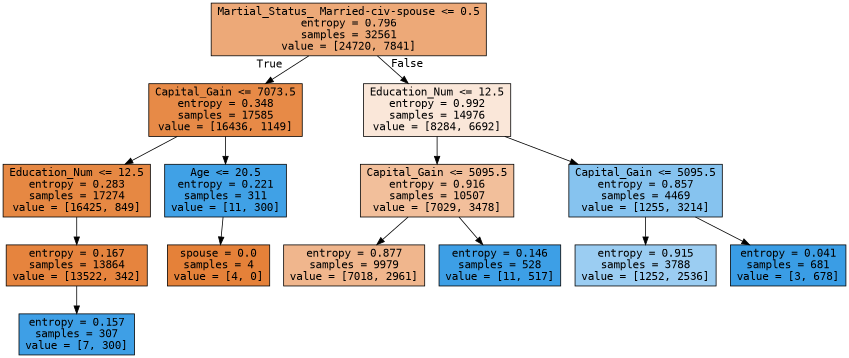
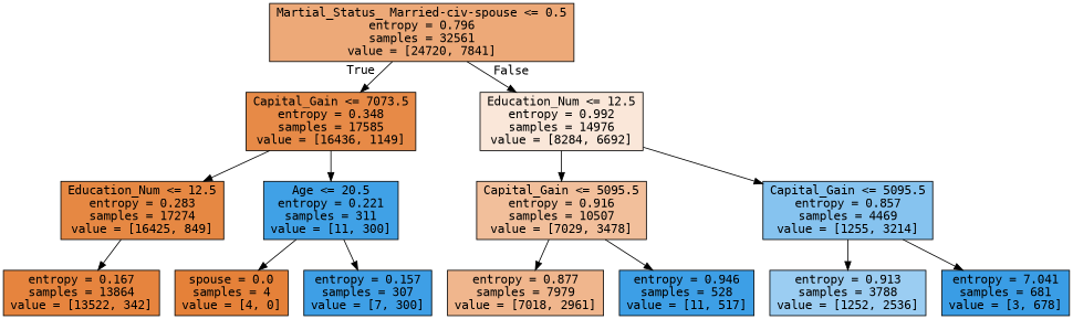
  digraph {
    fontname="DejaVu Sans Mono"
    node [color=black fontname="DejaVu Sans Mono" shape=box style=filled]
    edge [fontname="DejaVu Sans Mono"]
    n1 [fillcolor="#eda978" label="Martial_Status_ Married-civ-spouse <= 0.5\nentropy = 0.796\nsamples = 32561\nvalue = [24720, 7841]"]
    n2 [fillcolor="#e78a47" label="Capital_Gain <= 7073.5\nentropy = 0.348\nsamples = 17585\nvalue = [16436, 1149]"]
    n3 [fillcolor="#fae7d9" label="Education_Num <= 12.5\nentropy = 0.992\nsamples = 14976\nvalue = [8284, 6692]"]
    n4 [fillcolor="#e68843" label="Education_Num <= 12.5\nentropy = 0.283\nsamples = 17274\nvalue = [16425, 849]"]
    n5 [fillcolor="#40a1e6" label="Age <= 20.5\nentropy = 0.221\nsamples = 311\nvalue = [11, 300]"]
    n6 [fillcolor="#f2bf9b" label="Capital_Gain <= 5095.5\nentropy = 0.916\nsamples = 10507\nvalue = [7029, 3478]"]
    n7 [fillcolor="#86c3ef" label="Capital_Gain <= 5095.5\nentropy = 0.857\nsamples = 4469\nvalue = [1255, 3214]"]
    n8 [fillcolor="#e6843e" label="entropy = 0.167\nsamples = 13864\nvalue = [13522, 342]"]
    n9 [fillcolor="#e58139" label="spouse = 0.0\nsamples = 4\nvalue = [4, 0]"]
    n10 [fillcolor="#3e9fe6" label="entropy = 0.157\nsamples = 307\nvalue = [7, 300]"]
-   n11 [fillcolor="#f0b68d" label="entropy = 0.877\nsamples = 9979\nvalue = [7018, 2961]"]
-   n12 [fillcolor="#3d9fe6" label="entropy = 0.146\nsamples = 528\nvalue = [11, 517]"]
-   n13 [fillcolor="#9bcdf2" label="entropy = 0.915\nsamples = 3788\nvalue = [1252, 2536]"]
-   n14 [fillcolor="#3a9de5" label="entropy = 0.041\nsamples = 681\nvalue = [3, 678]"]
+   n11 [fillcolor="#f0b68d" label="entropy = 0.877\nsamples = 7979\nvalue = [7018, 2961]"]
+   n12 [fillcolor="#3d9fe6" label="entropy = 0.946\nsamples = 528\nvalue = [11, 517]"]
+   n13 [fillcolor="#9bcdf2" label="entropy = 0.913\nsamples = 3788\nvalue = [1252, 2536]"]
+   n14 [fillcolor="#3a9de5" label="entropy = 7.041\nsamples = 681\nvalue = [3, 678]"]
    n1 -> n2 [headlabel=True labelangle=45 labeldistance=2.5]
    n1 -> n3 [headlabel=False labelangle=-45 labeldistance=2.5]
    n2 -> n4
    n2 -> n5
    n3 -> n6
    n3 -> n7
    n4 -> n8
    n5 -> n9
-   n8 -> n10
+   n5 -> n10
    n6 -> n11
    n6 -> n12
    n7 -> n13
    n7 -> n14
  }
